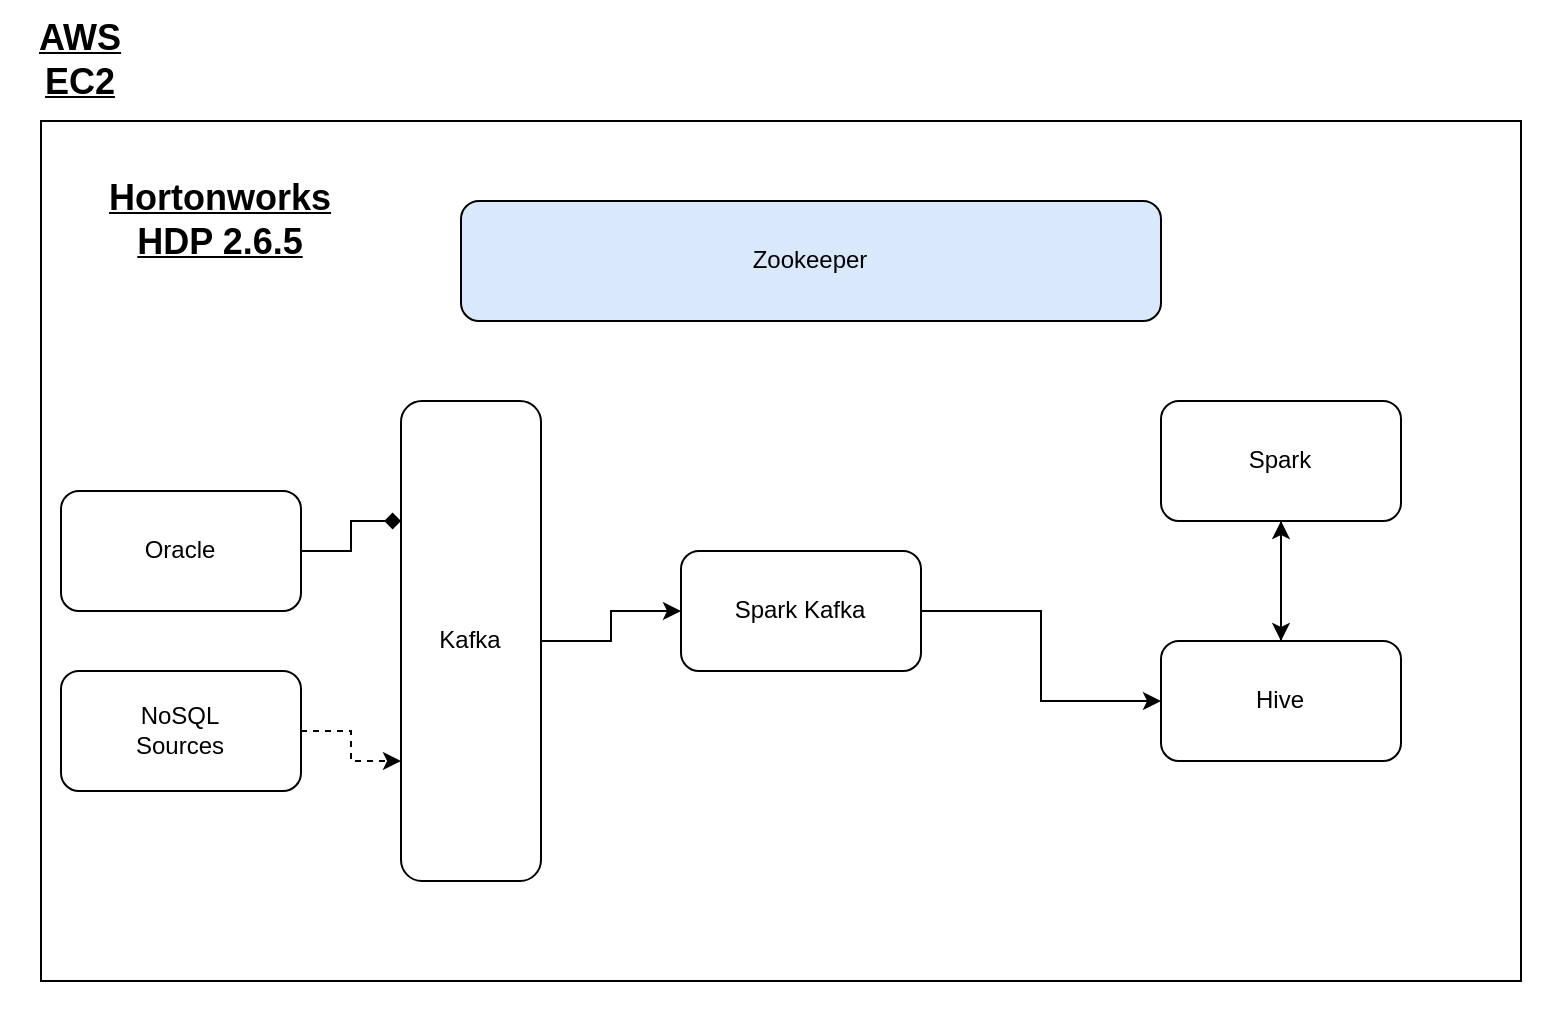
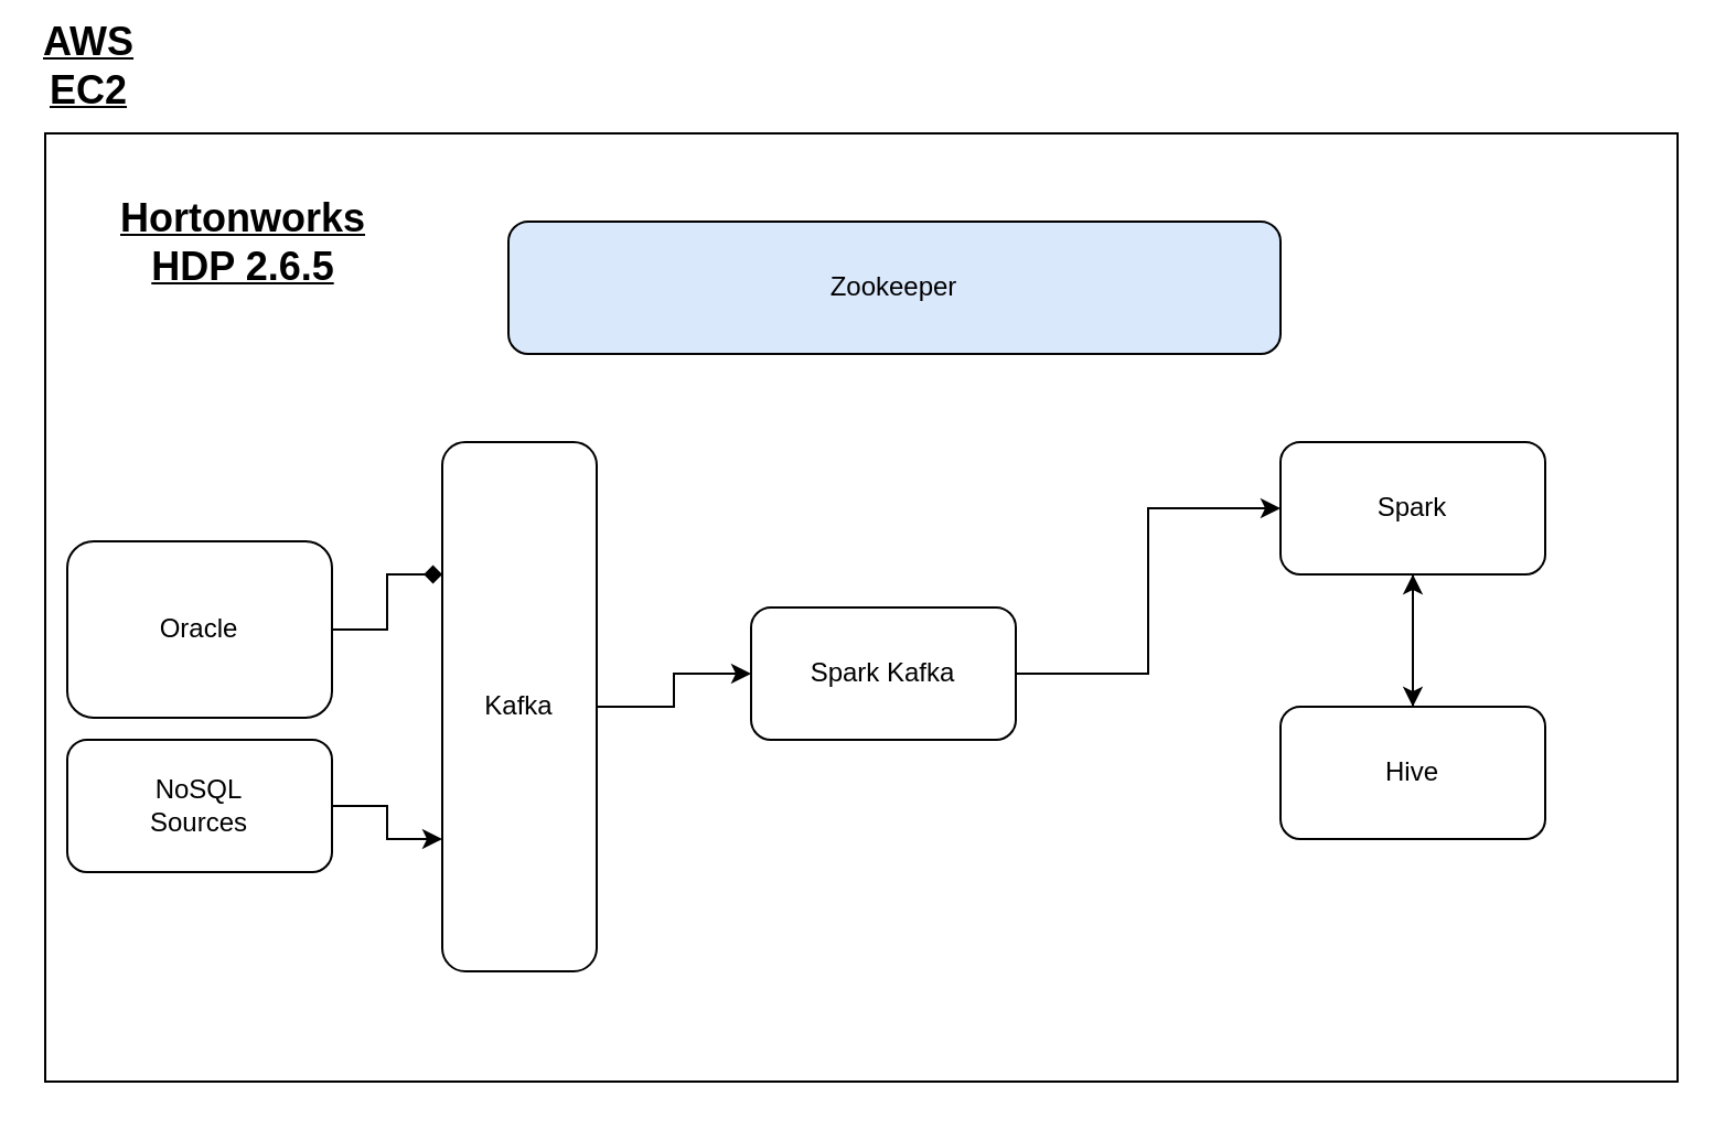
  <mxCell id="0" />
  <mxCell id="1" parent="0" />
  <mxCell id="2" style="edgeStyle=orthogonalEdgeStyle;rounded=0;orthogonalLoop=1;jettySize=auto;html=1;exitX=1;exitY=0.5;exitDx=0;exitDy=0;entryX=0;entryY=0.25;entryDx=0;entryDy=0;endArrow=diamond;" edge="1" parent="1" source="3" target="9"><mxGeometry relative="1" as="geometry" /></mxCell>
- <mxCell id="3" value="Oracle" style="rounded=1;whiteSpace=wrap;html=1;" parent="1" vertex="1"><mxGeometry x="30" y="245" width="120" height="60" as="geometry" /></mxCell>
- <mxCell id="4" style="edgeStyle=orthogonalEdgeStyle;rounded=0;orthogonalLoop=1;jettySize=auto;html=1;exitX=1;exitY=0.5;exitDx=0;exitDy=0;entryX=0;entryY=0.75;entryDx=0;entryDy=0;dashed=1;" parent="1" source="5" target="9" edge="1"><mxGeometry relative="1" as="geometry" /></mxCell>
+ <mxCell id="3" value="Oracle" style="rounded=1;whiteSpace=wrap;html=1;" parent="1" vertex="1"><mxGeometry x="30" y="245" width="120" height="80" as="geometry" /></mxCell>
+ <mxCell id="4" style="edgeStyle=orthogonalEdgeStyle;rounded=0;orthogonalLoop=1;jettySize=auto;html=1;exitX=1;exitY=0.5;exitDx=0;exitDy=0;entryX=0;entryY=0.75;entryDx=0;entryDy=0;" parent="1" source="5" target="9" edge="1"><mxGeometry relative="1" as="geometry" /></mxCell>
  <mxCell id="5" value="NoSQL&lt;br&gt;Sources" style="rounded=1;whiteSpace=wrap;html=1;" parent="1" vertex="1"><mxGeometry x="30" y="335" width="120" height="60" as="geometry" /></mxCell>
  <mxCell id="6" value="&lt;font style=&quot;font-size: 18px&quot;&gt;Hortonworks HDP 2.6.5&lt;/font&gt;" style="text;html=1;strokeColor=none;fillColor=none;align=center;verticalAlign=middle;whiteSpace=wrap;rounded=0;fontStyle=5" parent="1" vertex="1"><mxGeometry x="90" y="100" width="40" height="20" as="geometry" /></mxCell>
  <mxCell id="7" value="Zookeeper" style="rounded=1;whiteSpace=wrap;html=1;fillColor=#dae8fc;" parent="1" vertex="1"><mxGeometry x="230" y="100" width="350" height="60" as="geometry" /></mxCell>
  <mxCell id="8" style="edgeStyle=orthogonalEdgeStyle;rounded=0;orthogonalLoop=1;jettySize=auto;html=1;exitX=1;exitY=0.5;exitDx=0;exitDy=0;entryX=0;entryY=0.5;entryDx=0;entryDy=0;" parent="1" source="9" target="11" edge="1"><mxGeometry relative="1" as="geometry" /></mxCell>
  <mxCell id="9" value="Kafka" style="rounded=1;whiteSpace=wrap;html=1;" parent="1" vertex="1"><mxGeometry x="200" y="200" width="70" height="240" as="geometry" /></mxCell>
- <mxCell id="10" style="edgeStyle=orthogonalEdgeStyle;rounded=0;orthogonalLoop=1;jettySize=auto;html=1;exitX=1;exitY=0.5;exitDx=0;exitDy=0;" parent="1" source="11" target="15" edge="1"><mxGeometry relative="1" as="geometry" /></mxCell>
+ <mxCell id="10" style="edgeStyle=orthogonalEdgeStyle;rounded=0;orthogonalLoop=1;jettySize=auto;html=1;exitX=1;exitY=0.5;exitDx=0;exitDy=0;entryX=0;entryY=0.5;entryDx=0;entryDy=0;" parent="1" source="11" target="13" edge="1"><mxGeometry relative="1" as="geometry" /></mxCell>
  <mxCell id="11" value="Spark Kafka" style="rounded=1;whiteSpace=wrap;html=1;" parent="1" vertex="1"><mxGeometry x="340" y="275" width="120" height="60" as="geometry" /></mxCell>
  <mxCell id="12" style="edgeStyle=orthogonalEdgeStyle;rounded=0;orthogonalLoop=1;jettySize=auto;html=1;exitX=0.5;exitY=1;exitDx=0;exitDy=0;entryX=0.5;entryY=0;entryDx=0;entryDy=0;" parent="1" source="13" target="15" edge="1"><mxGeometry relative="1" as="geometry" /></mxCell>
  <mxCell id="13" value="Spark" style="rounded=1;whiteSpace=wrap;html=1;" parent="1" vertex="1"><mxGeometry x="580" y="200" width="120" height="60" as="geometry" /></mxCell>
  <mxCell id="14" style="edgeStyle=orthogonalEdgeStyle;rounded=0;orthogonalLoop=1;jettySize=auto;html=1;exitX=0.5;exitY=0;exitDx=0;exitDy=0;entryX=0.5;entryY=1;entryDx=0;entryDy=0;" parent="1" source="15" target="13" edge="1"><mxGeometry relative="1" as="geometry" /></mxCell>
  <mxCell id="15" value="Hive" style="rounded=1;whiteSpace=wrap;html=1;" parent="1" vertex="1"><mxGeometry x="580" y="320" width="120" height="60" as="geometry" /></mxCell>
  <mxCell id="16" value="&lt;font style=&quot;font-size: 18px&quot;&gt;AWS EC2&lt;/font&gt;" style="text;html=1;strokeColor=none;fillColor=none;align=center;verticalAlign=middle;whiteSpace=wrap;rounded=0;fontStyle=5" parent="1" vertex="1"><mxGeometry y="20" width="40" height="20" as="geometry" x="20" /></mxCell>
  <mxCell id="17" value="" style="rounded=0;whiteSpace=wrap;html=1;fillColor=none;" vertex="1" parent="1"><mxGeometry y="60" width="740" height="430" as="geometry" x="20" /></mxCell>
